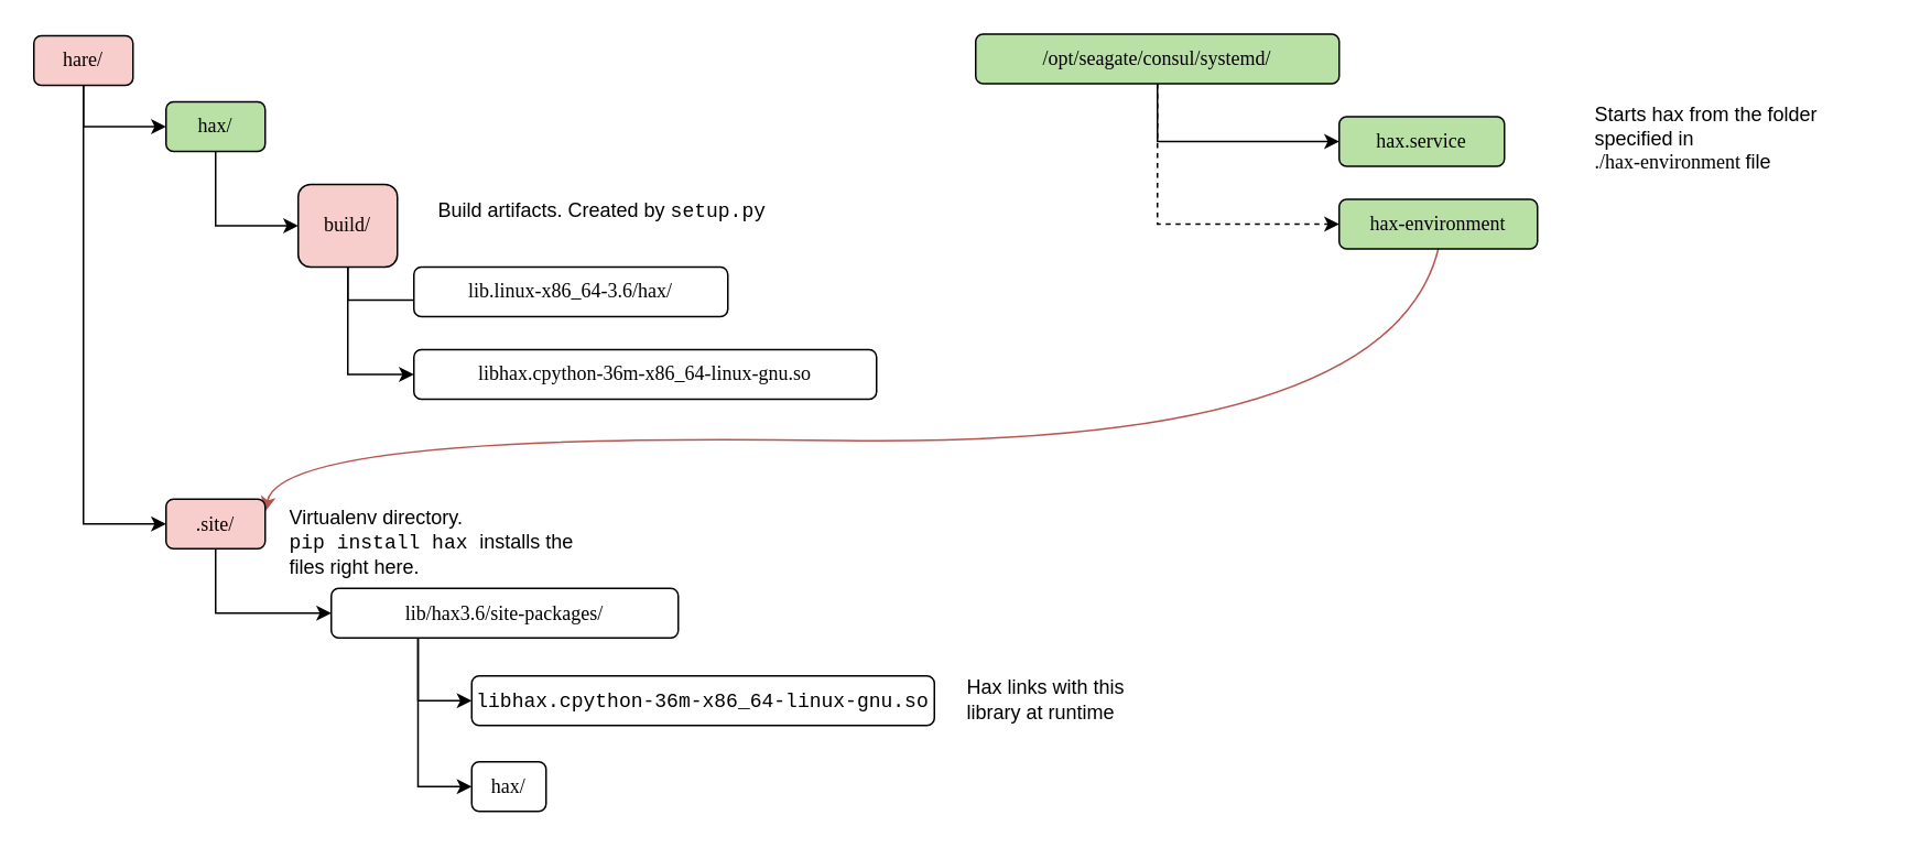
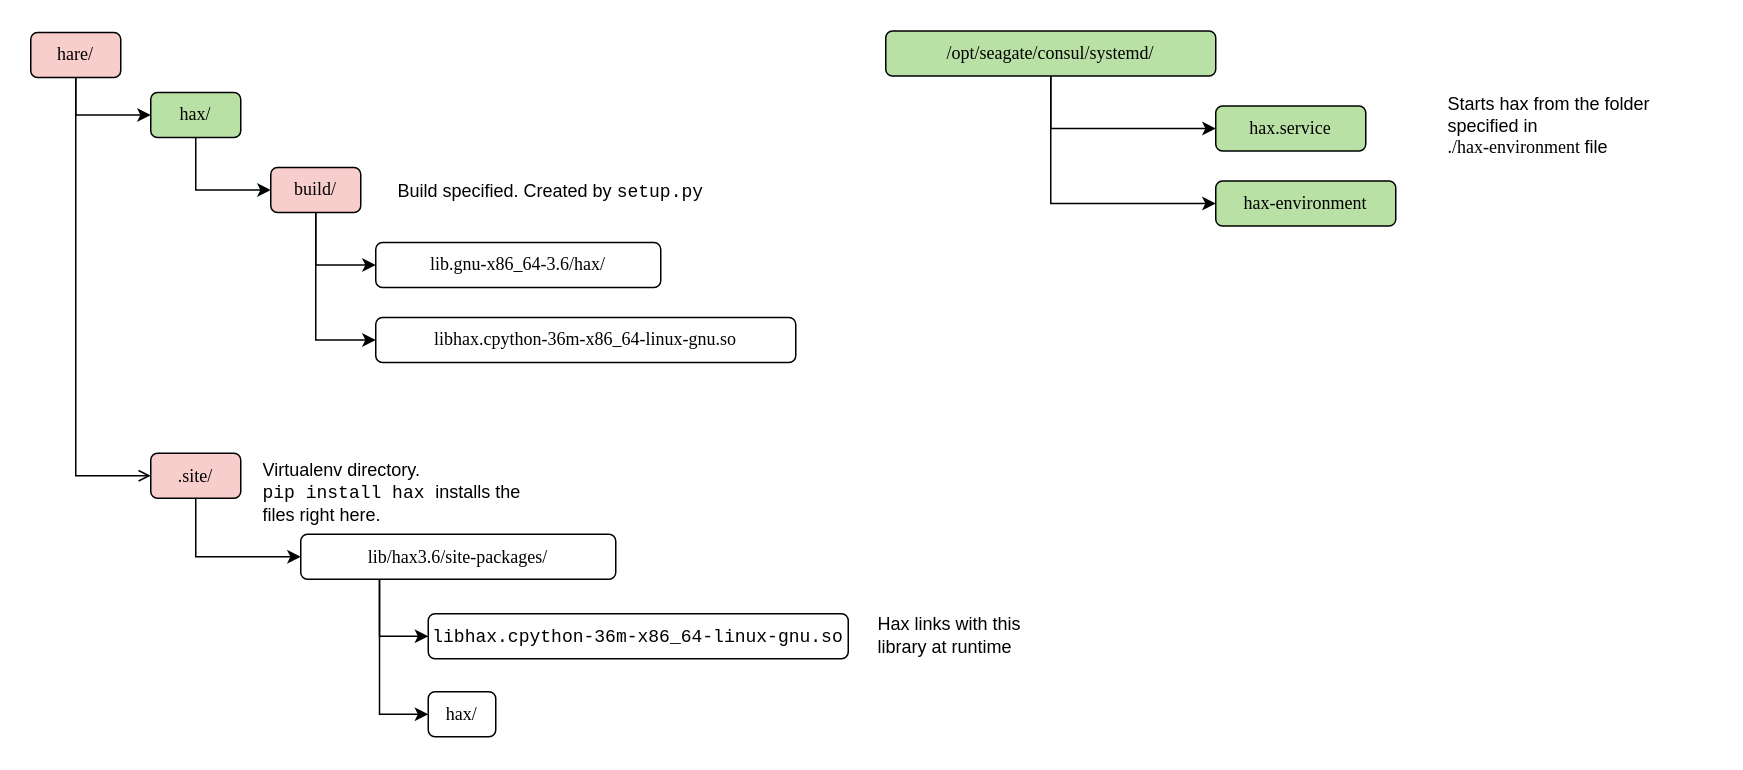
  <mxCell id="0" />
  <mxCell id="1" parent="0" />
  <mxCell id="2" style="edgeStyle=orthogonalEdgeStyle;rounded=0;orthogonalLoop=1;jettySize=auto;html=1;exitX=0.5;exitY=1;exitDx=0;exitDy=0;entryX=0;entryY=0.5;entryDx=0;entryDy=0;" edge="1" parent="1" source="3" target="4"><mxGeometry relative="1" as="geometry" /></mxCell>
  <mxCell id="3" value="&lt;font face=&quot;Lucida Console&quot;&gt;hare/&lt;/font&gt;" style="rounded=1;whiteSpace=wrap;html=1;fillColor=#f8cecc;" vertex="1" parent="1"><mxGeometry x="20" y="21" width="60" height="30" as="geometry" /></mxCell>
  <mxCell id="4" value="&lt;font face=&quot;Lucida Console&quot;&gt;hax/&lt;/font&gt;" style="rounded=1;whiteSpace=wrap;html=1;fillColor=#B9E0A5;" vertex="1" parent="1"><mxGeometry x="100" y="61" width="60" height="30" as="geometry" /></mxCell>
  <mxCell id="5" value="" style="edgeStyle=orthogonalEdgeStyle;rounded=0;orthogonalLoop=1;jettySize=auto;html=1;entryX=0;entryY=0.5;entryDx=0;entryDy=0;exitX=0.5;exitY=1;exitDx=0;exitDy=0;" edge="1" parent="1" source="6" target="29"><mxGeometry relative="1" as="geometry" /></mxCell>
- <mxCell id="6" value="&lt;font face=&quot;Lucida Console&quot;&gt;build/&lt;/font&gt;" style="rounded=1;whiteSpace=wrap;html=1;fillColor=#F8CECC;" vertex="1" parent="1"><mxGeometry x="180" y="111" width="60" height="50" as="geometry" /></mxCell>
+ <mxCell id="6" value="&lt;font face=&quot;Lucida Console&quot;&gt;build/&lt;/font&gt;" style="rounded=1;whiteSpace=wrap;html=1;fillColor=#F8CECC;" vertex="1" parent="1"><mxGeometry x="180" y="111" width="60" height="30" as="geometry" /></mxCell>
  <mxCell id="7" value="&lt;font face=&quot;Lucida Console&quot;&gt;libhax.cpython-36m-x86_64-linux-gnu.so&lt;/font&gt;" style="rounded=1;whiteSpace=wrap;html=1;" vertex="1" parent="1"><mxGeometry x="250" y="211" width="280" height="30" as="geometry" /></mxCell>
  <mxCell id="8" style="edgeStyle=orthogonalEdgeStyle;rounded=0;orthogonalLoop=1;jettySize=auto;html=1;exitX=0.5;exitY=1;exitDx=0;exitDy=0;entryX=0;entryY=0.5;entryDx=0;entryDy=0;" edge="1" parent="1" source="4" target="6"><mxGeometry relative="1" as="geometry"><mxPoint x="60" y="61" as="sourcePoint" /><mxPoint x="110" y="86" as="targetPoint" /></mxGeometry></mxCell>
- <mxCell id="9" style="edgeStyle=orthogonalEdgeStyle;rounded=0;orthogonalLoop=1;jettySize=auto;html=1;exitX=0.5;exitY=1;exitDx=0;exitDy=0;entryX=0;entryY=0.5;entryDx=0;entryDy=0;" edge="1" parent="1" source="3" target="20"><mxGeometry relative="1" as="geometry"><mxPoint x="60" y="61" as="sourcePoint" /><mxPoint x="110" y="136" as="targetPoint" /></mxGeometry></mxCell>
- <mxCell id="10" value="&lt;br&gt;Build artifacts. Created by &lt;font face=&quot;Courier New&quot;&gt;setup.py&amp;nbsp;&lt;/font&gt; " style="text;html=1;strokeColor=none;fillColor=none;spacing=5;spacingTop=-20;whiteSpace=wrap;overflow=hidden;rounded=0;" vertex="1" parent="1"><mxGeometry x="260" y="116" width="220" height="20" as="geometry" /></mxCell>
- <mxCell id="11" value="" style="curved=1;endArrow=classic;html=1;exitX=0.5;exitY=1;exitDx=0;exitDy=0;entryX=1;entryY=0.25;entryDx=0;entryDy=0;fillColor=#f8cecc;strokeColor=#b85450;" edge="1" parent="1" source="15" target="20"><mxGeometry width="50" height="50" relative="1" as="geometry"><mxPoint x="20" y="601" as="sourcePoint" /><mxPoint x="70" y="551" as="targetPoint" /><Array as="points"><mxPoint x="840" y="271" /><mxPoint x="170" y="261" /></Array></mxGeometry></mxCell>
+ <mxCell id="9" style="edgeStyle=orthogonalEdgeStyle;rounded=0;orthogonalLoop=1;jettySize=auto;html=1;exitX=0.5;exitY=1;exitDx=0;exitDy=0;entryX=0;entryY=0.5;entryDx=0;entryDy=0;endArrow=open;" edge="1" parent="1" source="3" target="20"><mxGeometry relative="1" as="geometry"><mxPoint x="60" y="61" as="sourcePoint" /><mxPoint x="110" y="136" as="targetPoint" /></mxGeometry></mxCell>
+ <mxCell id="10" value="&lt;br&gt;Build specified. Created by &lt;font face=&quot;Courier New&quot;&gt;setup.py&amp;nbsp;&lt;/font&gt; " style="text;html=1;strokeColor=none;fillColor=none;spacing=5;spacingTop=-20;whiteSpace=wrap;overflow=hidden;rounded=0;" vertex="1" parent="1"><mxGeometry x="260" y="116" width="220" height="20" as="geometry" /></mxCell>
  <mxCell id="12" value="" style="group" vertex="1" connectable="0" parent="1"><mxGeometry x="590" y="20" width="550" height="130" as="geometry" /></mxCell>
  <mxCell id="13" value="&lt;font face=&quot;Lucida Console&quot;&gt;/opt/seagate/consul/systemd/&lt;/font&gt;" style="rounded=1;whiteSpace=wrap;html=1;fillColor=#B9E0A5;" vertex="1" parent="12"><mxGeometry width="220" height="30" as="geometry" /></mxCell>
  <mxCell id="14" value="&lt;font face=&quot;Lucida Console&quot;&gt;hax.service&lt;/font&gt;" style="rounded=1;whiteSpace=wrap;html=1;fillColor=#B9E0A5;" vertex="1" parent="12"><mxGeometry x="220" y="50" width="100" height="30" as="geometry" /></mxCell>
  <mxCell id="15" value="&lt;font face=&quot;Lucida Console&quot;&gt;hax-environment&lt;/font&gt;" style="rounded=1;whiteSpace=wrap;html=1;fillColor=#B9E0A5;" vertex="1" parent="12"><mxGeometry x="220" y="100" width="120" height="30" as="geometry" /></mxCell>
  <mxCell id="16" value="&lt;br&gt;Starts hax from the folder specified in &lt;font face=&quot;Lucida Console&quot;&gt;&lt;br&gt;./hax-environment &lt;font face=&quot;Helvetica&quot;&gt;file&lt;/font&gt;&lt;br&gt;&lt;/font&gt;" style="text;html=1;strokeColor=none;fillColor=none;spacing=5;spacingTop=-20;whiteSpace=wrap;overflow=hidden;rounded=0;" vertex="1" parent="12"><mxGeometry x="370" y="38" width="180" height="54" as="geometry" /></mxCell>
  <mxCell id="17" style="edgeStyle=orthogonalEdgeStyle;rounded=0;orthogonalLoop=1;jettySize=auto;html=1;exitX=0.5;exitY=1;exitDx=0;exitDy=0;entryX=0;entryY=0.5;entryDx=0;entryDy=0;" edge="1" parent="12" source="13" target="14"><mxGeometry relative="1" as="geometry" /></mxCell>
- <mxCell id="18" style="edgeStyle=orthogonalEdgeStyle;rounded=0;orthogonalLoop=1;jettySize=auto;html=1;exitX=0.5;exitY=1;exitDx=0;exitDy=0;entryX=0;entryY=0.5;entryDx=0;entryDy=0;dashed=1;" edge="1" parent="12" source="13" target="15"><mxGeometry relative="1" as="geometry"><mxPoint x="140" y="440" as="sourcePoint" /><mxPoint x="250" y="475" as="targetPoint" /></mxGeometry></mxCell>
+ <mxCell id="18" style="edgeStyle=orthogonalEdgeStyle;rounded=0;orthogonalLoop=1;jettySize=auto;html=1;exitX=0.5;exitY=1;exitDx=0;exitDy=0;entryX=0;entryY=0.5;entryDx=0;entryDy=0;" edge="1" parent="12" source="13" target="15"><mxGeometry relative="1" as="geometry"><mxPoint x="140" y="440" as="sourcePoint" /><mxPoint x="250" y="475" as="targetPoint" /></mxGeometry></mxCell>
  <mxCell id="19" value="" style="group" vertex="1" connectable="0" parent="1"><mxGeometry x="100" y="301.5" width="600" height="189" as="geometry" /></mxCell>
  <mxCell id="20" value="&lt;font face=&quot;Lucida Console&quot;&gt;.site/&lt;/font&gt;" style="rounded=1;whiteSpace=wrap;html=1;fillColor=#F8CECC;" vertex="1" parent="19"><mxGeometry width="60" height="30" as="geometry" /></mxCell>
  <mxCell id="21" value="&lt;br&gt;Virtualenv directory.&lt;br&gt;&lt;font face=&quot;Courier New&quot;&gt;pip install hax &lt;font face=&quot;Helvetica&quot;&gt;installs the files right here.&lt;/font&gt;&lt;/font&gt;" style="text;html=1;strokeColor=none;fillColor=none;spacing=5;spacingTop=-20;whiteSpace=wrap;overflow=hidden;rounded=0;" vertex="1" parent="19"><mxGeometry x="70" width="190" height="50" as="geometry" /></mxCell>
  <mxCell id="22" value="&lt;div&gt;&lt;font face=&quot;Lucida Console&quot;&gt;lib/hax3.6/site-packages/&lt;/font&gt;&lt;/div&gt;" style="rounded=1;whiteSpace=wrap;html=1;" vertex="1" parent="19"><mxGeometry x="100" y="54" width="210" height="30" as="geometry" /></mxCell>
  <mxCell id="23" style="edgeStyle=orthogonalEdgeStyle;rounded=0;orthogonalLoop=1;jettySize=auto;html=1;exitX=0.5;exitY=1;exitDx=0;exitDy=0;entryX=0;entryY=0.5;entryDx=0;entryDy=0;" edge="1" parent="19" source="20" target="22"><mxGeometry relative="1" as="geometry" /></mxCell>
  <mxCell id="24" value="&lt;font face=&quot;Courier New&quot;&gt;libhax.cpython-36m-x86_64-linux-gnu.so&lt;br&gt;&lt;/font&gt;" style="rounded=1;whiteSpace=wrap;html=1;" vertex="1" parent="19"><mxGeometry x="185" y="107" width="280" height="30" as="geometry" /></mxCell>
  <mxCell id="25" style="edgeStyle=orthogonalEdgeStyle;rounded=0;orthogonalLoop=1;jettySize=auto;html=1;exitX=0.25;exitY=1;exitDx=0;exitDy=0;entryX=0;entryY=0.5;entryDx=0;entryDy=0;" edge="1" parent="19" source="22" target="24"><mxGeometry relative="1" as="geometry" /></mxCell>
  <mxCell id="26" value="&lt;font face=&quot;Lucida Console&quot;&gt;hax/&lt;/font&gt;" style="rounded=1;whiteSpace=wrap;html=1;" vertex="1" parent="19"><mxGeometry x="185" y="159" width="45" height="30" as="geometry" /></mxCell>
  <mxCell id="27" style="edgeStyle=orthogonalEdgeStyle;rounded=0;orthogonalLoop=1;jettySize=auto;html=1;exitX=0.25;exitY=1;exitDx=0;exitDy=0;entryX=0;entryY=0.5;entryDx=0;entryDy=0;" edge="1" parent="19" source="22" target="26"><mxGeometry relative="1" as="geometry"><mxPoint x="163" y="94" as="sourcePoint" /><mxPoint x="195" y="145" as="targetPoint" /></mxGeometry></mxCell>
  <mxCell id="28" value="&lt;br&gt;Hax links with this library at runtime" style="text;html=1;strokeColor=none;fillColor=none;spacing=5;spacingTop=-20;whiteSpace=wrap;overflow=hidden;rounded=0;" vertex="1" parent="19"><mxGeometry x="480" y="103" width="120" height="38" as="geometry" /></mxCell>
- <mxCell id="29" value="&lt;font face=&quot;Lucida Console&quot;&gt;lib.linux-x86_64-3.6/hax/&lt;/font&gt;" style="rounded=1;whiteSpace=wrap;html=1;" vertex="1" parent="1"><mxGeometry x="250" y="161" width="190" height="30" as="geometry" /></mxCell>
+ <mxCell id="29" value="&lt;font face=&quot;Lucida Console&quot;&gt;lib.gnu-x86_64-3.6/hax/&lt;/font&gt;" style="rounded=1;whiteSpace=wrap;html=1;" vertex="1" parent="1"><mxGeometry x="250" y="161" width="190" height="30" as="geometry" /></mxCell>
  <mxCell id="30" value="" style="edgeStyle=orthogonalEdgeStyle;rounded=0;orthogonalLoop=1;jettySize=auto;html=1;entryX=0;entryY=0.5;entryDx=0;entryDy=0;exitX=0.5;exitY=1;exitDx=0;exitDy=0;" edge="1" parent="1" source="6" target="7"><mxGeometry relative="1" as="geometry"><mxPoint x="220" y="151" as="sourcePoint" /><mxPoint x="260" y="186" as="targetPoint" /></mxGeometry></mxCell>
